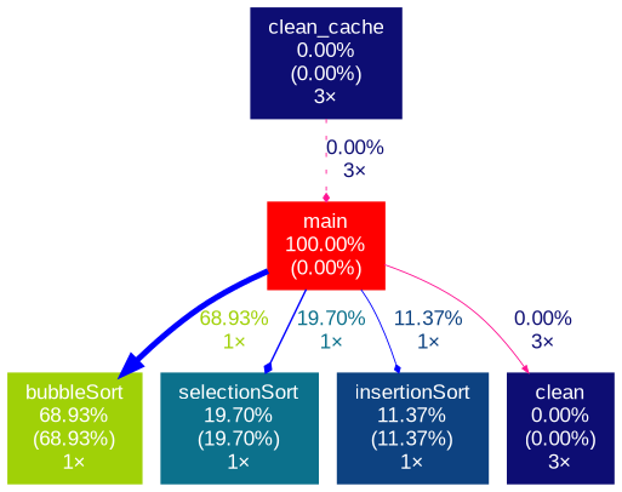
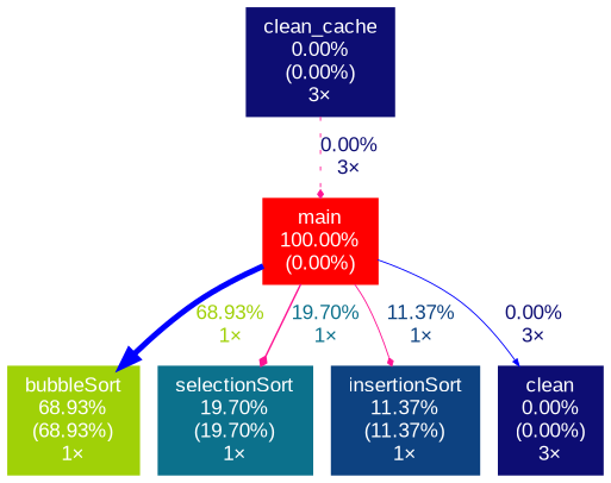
  digraph {
    fontname=Arial
    nodesep=0.125
    ranksep=0.25
    node [color="#0d0d73" fontcolor="#ffffff" fontname=Arial fontsize=10.00 shape=box style=filled]
    edge [arrowhead=diamond arrowsize=0.35 color=deeppink fontcolor="#0d0d73" fontname=Arial fontsize=10.00 labeldistance=0.50 penwidth=0.50 style=bold]
    n1 [color="#ff0000" height=0 label="main\n100.00%\n(0.00%)" width=0]
    n2 [color="#a0d107" height=0 label="bubbleSort\n68.93%\n(68.93%)\n1×" width=0]
    n3 [color="#0c718c" height=0 label="selectionSort\n19.70%\n(19.70%)\n1×" width=0]
    n4 [color="#0d4281" height=0 label="insertionSort\n11.37%\n(11.37%)\n1×" width=0]
    n5 [height=0 label="clean\n0.00%\n(0.00%)\n3×" width=0]
    n6 [height=0 label="clean_cache\n0.00%\n(0.00%)\n3×" width=0]
    n1 -> n2 [arrowhead=normal arrowsize=0.83 color=blue fontcolor="#a0d107" label="68.93%\n1×" labeldistance=2.76 penwidth=2.76]
-   n1 -> n3 [arrowsize=0.44 color=blue fontcolor="#0c718c" label="19.70%\n1×" labeldistance=0.79 penwidth=0.79]
-   n1 -> n4 [color=blue fontcolor="#0d4281" label="11.37%\n1×"]
-   n1 -> n5 [arrowhead=normal label="0.00%\n3×"]
+   n1 -> n3 [arrowsize=0.44 fontcolor="#0c718c" label="19.70%\n1×" labeldistance=0.79 penwidth=0.79]
+   n1 -> n4 [fontcolor="#0d4281" label="11.37%\n1×"]
+   n1 -> n5 [arrowhead=normal color=blue label="0.00%\n3×"]
    n6 -> n1 [label="0.00%\n3×" style=dotted]
  }
